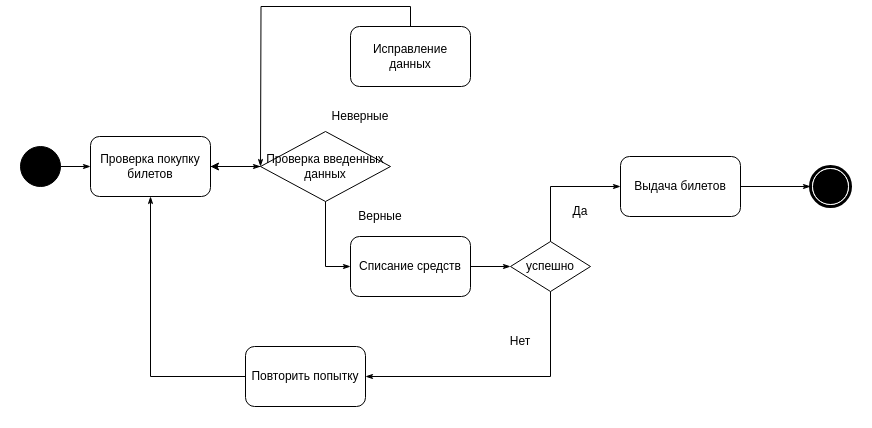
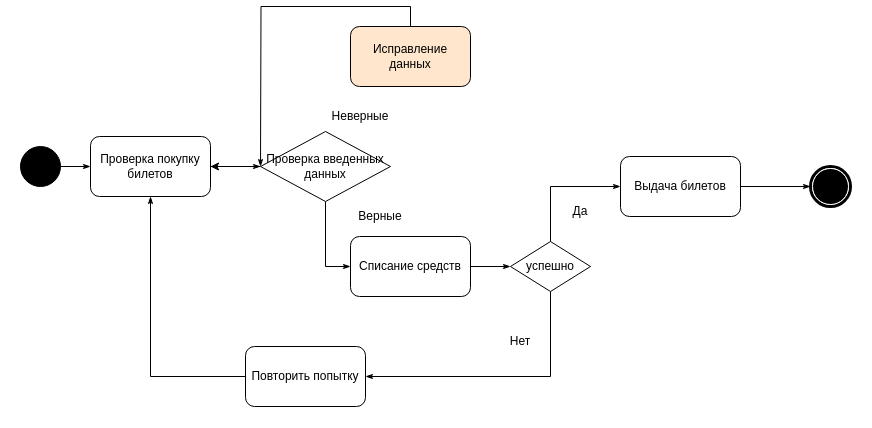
  <mxCell id="0" />
  <mxCell id="1" parent="0" />
  <mxCell id="2" value="" style="ellipse;whiteSpace=wrap;html=1;rounded=0;shadow=0;comic=0;labelBackgroundColor=none;strokeWidth=1;fillColor=#000000;fontFamily=Verdana;fontSize=12;align=center;" vertex="1" parent="1"><mxGeometry x="20" y="140" width="40" height="40" as="geometry" /></mxCell>
  <mxCell id="3" value="" style="shape=mxgraph.bpmn.shape;html=1;verticalLabelPosition=bottom;labelBackgroundColor=#ffffff;verticalAlign=top;perimeter=ellipsePerimeter;outline=end;symbol=terminate;rounded=0;shadow=0;comic=0;strokeWidth=1;fontFamily=Verdana;fontSize=12;align=center;" vertex="1" parent="1"><mxGeometry x="810" y="160" width="40" height="40" as="geometry" /></mxCell>
  <mxCell id="4" value="Проверка покупку билетов" style="rounded=1;whiteSpace=wrap;html=1;" vertex="1" parent="1"><mxGeometry x="90" y="130" width="120" height="60" as="geometry" /></mxCell>
- <mxCell id="5" value="Исправление данных" style="rounded=1;whiteSpace=wrap;html=1;" vertex="1" parent="1"><mxGeometry x="350" y="20" width="120" height="60" as="geometry" /></mxCell>
+ <mxCell id="5" value="Исправление данных" style="rounded=1;whiteSpace=wrap;html=1;fillColor=#ffe6cc;" vertex="1" parent="1"><mxGeometry x="350" y="20" width="120" height="60" as="geometry" /></mxCell>
  <mxCell id="6" value="" style="edgeStyle=orthogonalEdgeStyle;rounded=0;orthogonalLoop=1;jettySize=auto;html=1;" edge="1" parent="1" source="7" target="4"><mxGeometry relative="1" as="geometry" /></mxCell>
  <mxCell id="7" value="Проверка введенных данных" style="rhombus;whiteSpace=wrap;html=1;" vertex="1" parent="1"><mxGeometry x="260" y="125" width="130" height="70" as="geometry" /></mxCell>
  <mxCell id="8" value="Неверные" style="text;html=1;strokeColor=none;fillColor=none;align=center;verticalAlign=middle;whiteSpace=wrap;rounded=0;" vertex="1" parent="1"><mxGeometry x="330" y="95" width="60" height="30" as="geometry" /></mxCell>
  <mxCell id="9" value="Списание средств" style="rounded=1;whiteSpace=wrap;html=1;" vertex="1" parent="1"><mxGeometry x="350" y="230" width="120" height="60" as="geometry" /></mxCell>
  <mxCell id="10" value="Верные" style="text;html=1;strokeColor=none;fillColor=none;align=center;verticalAlign=middle;whiteSpace=wrap;rounded=0;" vertex="1" parent="1"><mxGeometry x="350" y="195" width="60" height="30" as="geometry" /></mxCell>
  <mxCell id="11" value="успешно" style="rhombus;whiteSpace=wrap;html=1;" vertex="1" parent="1"><mxGeometry x="510" y="235" width="80" height="50" as="geometry" /></mxCell>
  <mxCell id="12" value="Нет" style="text;html=1;strokeColor=none;fillColor=none;align=center;verticalAlign=middle;whiteSpace=wrap;rounded=0;" vertex="1" parent="1"><mxGeometry x="490" y="320" width="60" height="30" as="geometry" /></mxCell>
  <mxCell id="13" value="Да" style="text;html=1;strokeColor=none;fillColor=none;align=center;verticalAlign=middle;whiteSpace=wrap;rounded=0;" vertex="1" parent="1"><mxGeometry x="550" y="190" width="60" height="30" as="geometry" /></mxCell>
  <mxCell id="14" value="Выдача билетов" style="rounded=1;whiteSpace=wrap;html=1;" vertex="1" parent="1"><mxGeometry x="620" y="150" width="120" height="60" as="geometry" /></mxCell>
  <mxCell id="15" value="Повторить попытку" style="rounded=1;whiteSpace=wrap;html=1;" vertex="1" parent="1"><mxGeometry x="245" y="340" width="120" height="60" as="geometry" /></mxCell>
  <mxCell id="16" style="edgeStyle=orthogonalEdgeStyle;rounded=0;html=1;labelBackgroundColor=none;startArrow=none;startFill=0;startSize=5;endArrow=classicThin;endFill=1;endSize=5;jettySize=auto;orthogonalLoop=1;strokeWidth=1;fontFamily=Verdana;fontSize=12;entryX=0;entryY=0.5;entryDx=0;entryDy=0;" edge="1" parent="1" source="2" target="4"><mxGeometry relative="1" as="geometry"><mxPoint x="20" y="79.957" as="sourcePoint" /><mxPoint x="266" y="129.957" as="targetPoint" /></mxGeometry></mxCell>
  <mxCell id="17" style="edgeStyle=orthogonalEdgeStyle;rounded=0;html=1;labelBackgroundColor=none;startArrow=none;startFill=0;startSize=5;endArrow=classicThin;endFill=1;endSize=5;jettySize=auto;orthogonalLoop=1;strokeWidth=1;fontFamily=Verdana;fontSize=12;exitX=1;exitY=0.5;exitDx=0;exitDy=0;entryX=0;entryY=0.5;entryDx=0;entryDy=0;" edge="1" parent="1" source="4" target="7"><mxGeometry relative="1" as="geometry"><mxPoint x="360" y="219.957" as="sourcePoint" /><mxPoint x="250" y="160" as="targetPoint" /></mxGeometry></mxCell>
  <mxCell id="18" style="edgeStyle=orthogonalEdgeStyle;rounded=0;html=1;labelBackgroundColor=none;startArrow=none;startFill=0;startSize=5;endArrow=classicThin;endFill=1;endSize=5;jettySize=auto;orthogonalLoop=1;strokeWidth=1;fontFamily=Verdana;fontSize=12;exitX=0.5;exitY=0;exitDx=0;exitDy=0;" edge="1" parent="1" source="5"><mxGeometry relative="1" as="geometry"><mxPoint x="416.75" y="129.997" as="sourcePoint" /><mxPoint x="260" y="160" as="targetPoint" /></mxGeometry></mxCell>
  <mxCell id="19" style="edgeStyle=orthogonalEdgeStyle;rounded=0;html=1;labelBackgroundColor=none;startArrow=none;startFill=0;startSize=5;endArrow=classicThin;endFill=1;endSize=5;jettySize=auto;orthogonalLoop=1;strokeWidth=1;fontFamily=Verdana;fontSize=12;exitX=0.5;exitY=1;exitDx=0;exitDy=0;entryX=0;entryY=0.5;entryDx=0;entryDy=0;" edge="1" parent="1" source="7" target="9"><mxGeometry relative="1" as="geometry"><mxPoint x="360" y="219.957" as="sourcePoint" /><mxPoint x="606" y="269.957" as="targetPoint" /></mxGeometry></mxCell>
  <mxCell id="20" style="edgeStyle=orthogonalEdgeStyle;rounded=0;html=1;labelBackgroundColor=none;startArrow=none;startFill=0;startSize=5;endArrow=classicThin;endFill=1;endSize=5;jettySize=auto;orthogonalLoop=1;strokeWidth=1;fontFamily=Verdana;fontSize=12;exitX=0.5;exitY=0;exitDx=0;exitDy=0;entryX=0;entryY=0.5;entryDx=0;entryDy=0;" edge="1" parent="1" source="11" target="14"><mxGeometry relative="1" as="geometry"><mxPoint x="360" y="219.957" as="sourcePoint" /><mxPoint x="606" y="269.957" as="targetPoint" /></mxGeometry></mxCell>
  <mxCell id="21" style="edgeStyle=orthogonalEdgeStyle;rounded=0;html=1;labelBackgroundColor=none;startArrow=none;startFill=0;startSize=5;endArrow=classicThin;endFill=1;endSize=5;jettySize=auto;orthogonalLoop=1;strokeWidth=1;fontFamily=Verdana;fontSize=12;exitX=1;exitY=0.5;exitDx=0;exitDy=0;entryX=0;entryY=0.5;entryDx=0;entryDy=0;" edge="1" parent="1" source="9" target="11"><mxGeometry relative="1" as="geometry"><mxPoint x="360" y="219.957" as="sourcePoint" /><mxPoint x="606" y="269.957" as="targetPoint" /></mxGeometry></mxCell>
  <mxCell id="22" style="edgeStyle=orthogonalEdgeStyle;rounded=0;html=1;labelBackgroundColor=none;startArrow=none;startFill=0;startSize=5;endArrow=classicThin;endFill=1;endSize=5;jettySize=auto;orthogonalLoop=1;strokeWidth=1;fontFamily=Verdana;fontSize=12;exitX=1;exitY=0.5;exitDx=0;exitDy=0;entryX=0;entryY=0.5;entryDx=0;entryDy=0;" edge="1" parent="1" source="14" target="3"><mxGeometry relative="1" as="geometry"><mxPoint x="664" y="299.997" as="sourcePoint" /><mxPoint x="910" y="349.997" as="targetPoint" /></mxGeometry></mxCell>
  <mxCell id="23" style="edgeStyle=orthogonalEdgeStyle;rounded=0;html=1;labelBackgroundColor=none;startArrow=none;startFill=0;startSize=5;endArrow=classicThin;endFill=1;endSize=5;jettySize=auto;orthogonalLoop=1;strokeWidth=1;fontFamily=Verdana;fontSize=12;exitX=0;exitY=0.5;exitDx=0;exitDy=0;entryX=0.5;entryY=1;entryDx=0;entryDy=0;" edge="1" parent="1" source="15" target="4"><mxGeometry relative="1" as="geometry"><mxPoint x="570" y="339.997" as="sourcePoint" /><mxPoint x="90" y="160" as="targetPoint" /></mxGeometry></mxCell>
  <mxCell id="24" style="edgeStyle=orthogonalEdgeStyle;rounded=0;html=1;labelBackgroundColor=none;startArrow=none;startFill=0;startSize=5;endArrow=classicThin;endFill=1;endSize=5;jettySize=auto;orthogonalLoop=1;strokeWidth=1;fontFamily=Verdana;fontSize=12;exitX=0.5;exitY=1;exitDx=0;exitDy=0;entryX=1;entryY=0.5;entryDx=0;entryDy=0;" edge="1" parent="1" source="11" target="15"><mxGeometry relative="1" as="geometry"><mxPoint x="560" y="345.04" as="sourcePoint" /><mxPoint x="616" y="329.997" as="targetPoint" /></mxGeometry></mxCell>
